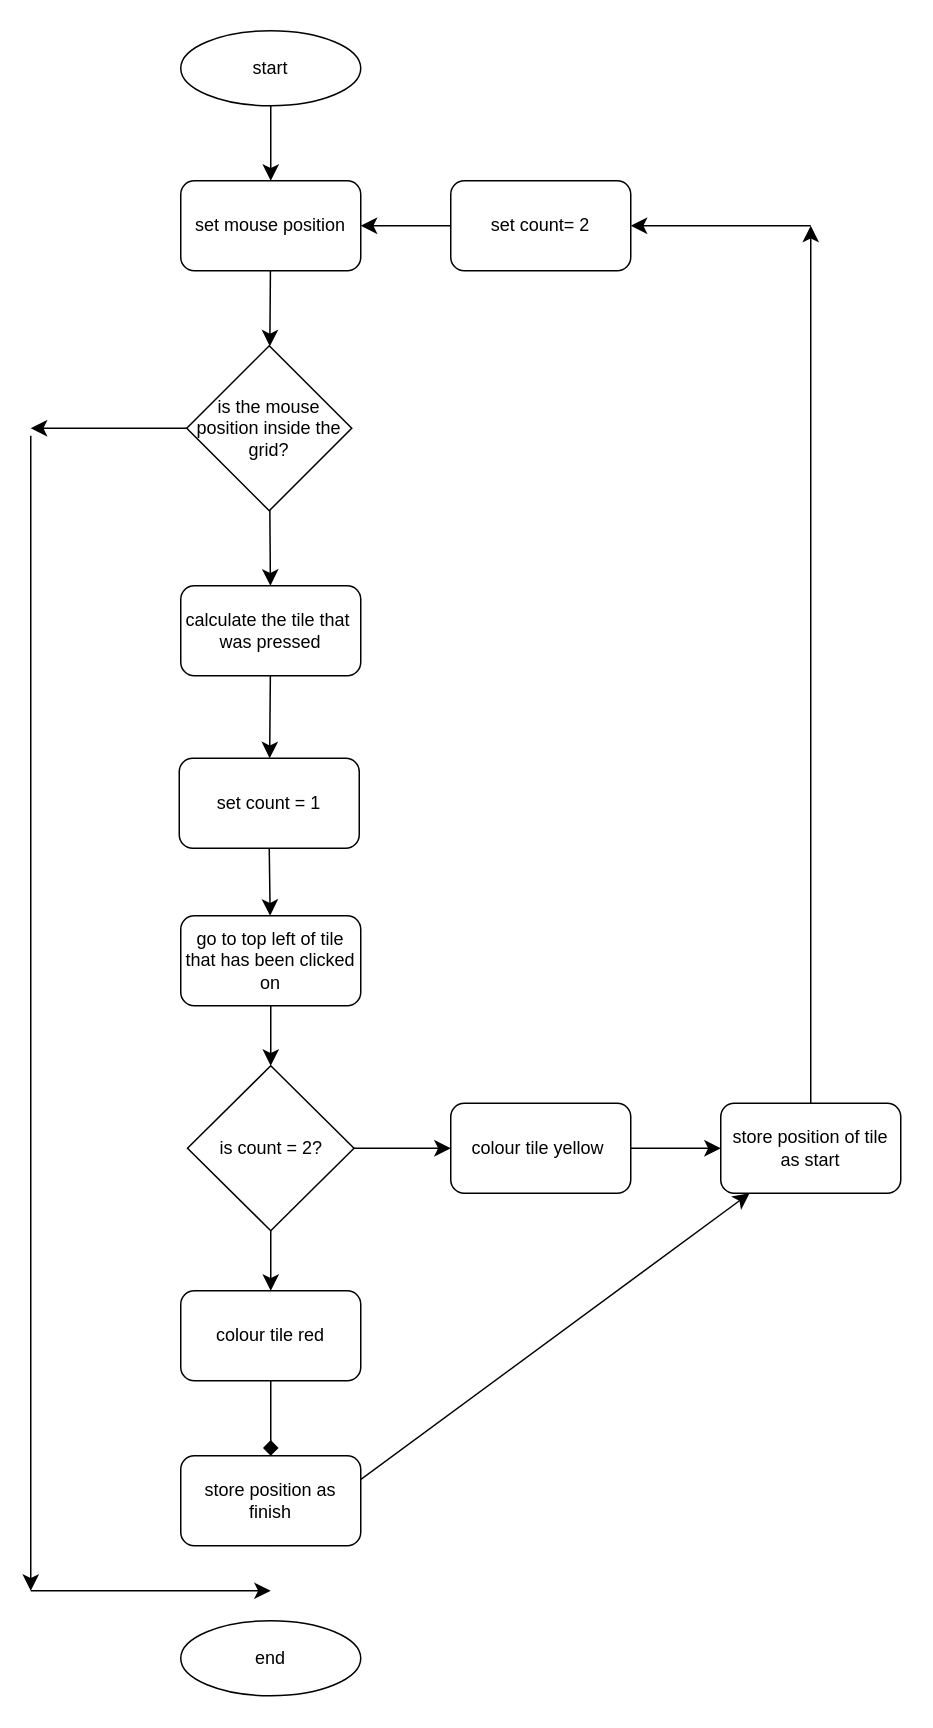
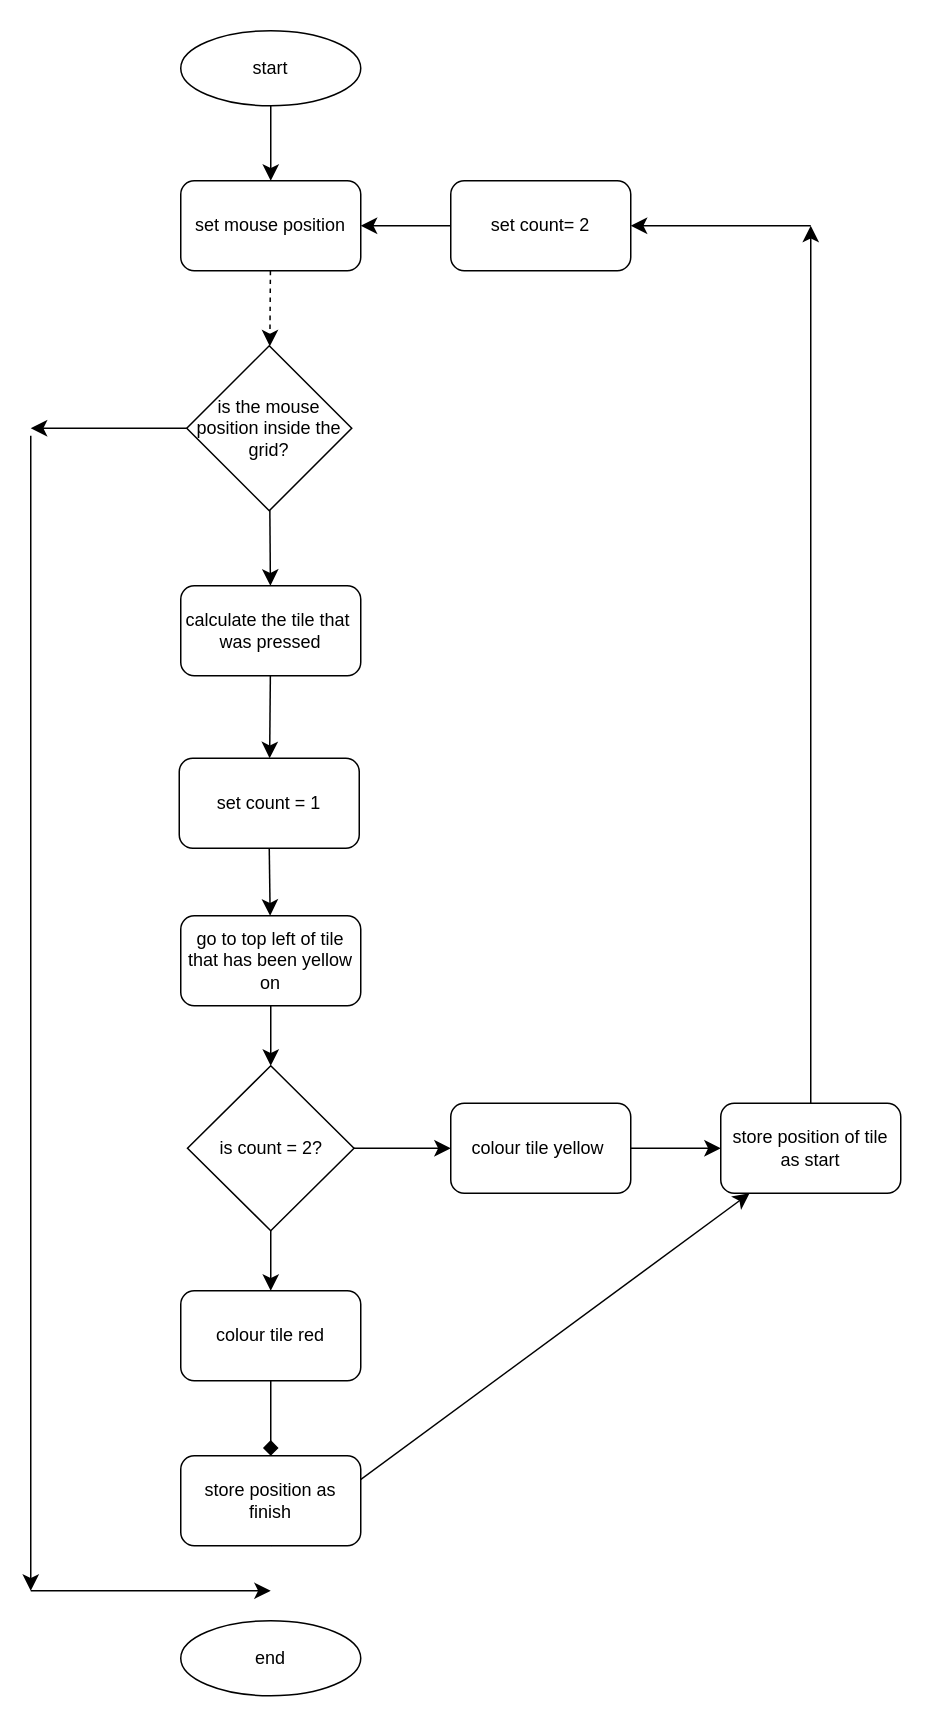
  <mxCell id="0" />
  <mxCell id="1" parent="0" />
  <mxCell id="2" style="edgeStyle=none;curved=1;rounded=0;orthogonalLoop=1;jettySize=auto;html=1;exitX=0.5;exitY=1;exitDx=0;exitDy=0;entryX=0.5;entryY=0;entryDx=0;entryDy=0;fontSize=12;startSize=8;endSize=8;" edge="1" parent="1" source="3" target="5"><mxGeometry relative="1" as="geometry" /></mxCell>
  <mxCell id="3" value="start" style="ellipse;whiteSpace=wrap;html=1;" vertex="1" parent="1"><mxGeometry x="120" y="20" width="120" height="50" as="geometry" /></mxCell>
- <mxCell id="4" style="edgeStyle=none;curved=1;rounded=0;orthogonalLoop=1;jettySize=auto;html=1;fontSize=12;startSize=8;endSize=8;" edge="1" parent="1" source="5" target="8"><mxGeometry relative="1" as="geometry" /></mxCell>
+ <mxCell id="4" style="edgeStyle=none;curved=1;rounded=0;orthogonalLoop=1;jettySize=auto;html=1;fontSize=12;startSize=8;endSize=8;dashed=1;" edge="1" parent="1" source="5" target="8"><mxGeometry relative="1" as="geometry" /></mxCell>
  <mxCell id="5" value="set mouse position" style="rounded=1;whiteSpace=wrap;html=1;" vertex="1" parent="1"><mxGeometry x="120" y="120" width="120" height="60" as="geometry" /></mxCell>
  <mxCell id="6" style="edgeStyle=none;curved=1;rounded=0;orthogonalLoop=1;jettySize=auto;html=1;fontSize=12;startSize=8;endSize=8;" edge="1" parent="1" source="8" target="10"><mxGeometry relative="1" as="geometry" /></mxCell>
  <mxCell id="7" style="edgeStyle=none;curved=1;rounded=0;orthogonalLoop=1;jettySize=auto;html=1;exitX=0;exitY=0.5;exitDx=0;exitDy=0;fontSize=12;startSize=8;endSize=8;" edge="1" parent="1" source="8"><mxGeometry relative="1" as="geometry"><mxPoint x="20" y="285" as="targetPoint" /></mxGeometry></mxCell>
  <mxCell id="8" value="is the mouse position inside the grid?" style="rhombus;whiteSpace=wrap;html=1;" vertex="1" parent="1"><mxGeometry x="124" y="230" width="110" height="110" as="geometry" /></mxCell>
  <mxCell id="9" style="edgeStyle=none;curved=1;rounded=0;orthogonalLoop=1;jettySize=auto;html=1;fontSize=12;startSize=8;endSize=8;" edge="1" parent="1" source="10" target="15"><mxGeometry relative="1" as="geometry" /></mxCell>
  <mxCell id="10" value="calculate the tile that&amp;nbsp; was pressed" style="rounded=1;whiteSpace=wrap;html=1;" vertex="1" parent="1"><mxGeometry x="120" y="390" width="120" height="60" as="geometry" /></mxCell>
  <mxCell id="11" style="edgeStyle=none;curved=1;rounded=0;orthogonalLoop=1;jettySize=auto;html=1;exitX=1;exitY=0.5;exitDx=0;exitDy=0;fontSize=12;startSize=8;endSize=8;" edge="1" parent="1" source="13" target="19"><mxGeometry relative="1" as="geometry" /></mxCell>
  <mxCell id="12" style="edgeStyle=none;curved=1;rounded=0;orthogonalLoop=1;jettySize=auto;html=1;exitX=0.5;exitY=1;exitDx=0;exitDy=0;fontSize=12;startSize=8;endSize=8;" edge="1" parent="1" source="13" target="23"><mxGeometry relative="1" as="geometry" /></mxCell>
  <mxCell id="13" value="is count = 2?" style="rhombus;whiteSpace=wrap;html=1;" vertex="1" parent="1"><mxGeometry x="124.5" y="710" width="111" height="110" as="geometry" /></mxCell>
  <mxCell id="14" style="edgeStyle=none;curved=1;rounded=0;orthogonalLoop=1;jettySize=auto;html=1;exitX=0.5;exitY=1;exitDx=0;exitDy=0;fontSize=12;startSize=8;endSize=8;" edge="1" parent="1" source="15" target="17"><mxGeometry relative="1" as="geometry" /></mxCell>
  <mxCell id="15" value="set count = 1" style="rounded=1;whiteSpace=wrap;html=1;" vertex="1" parent="1"><mxGeometry x="119" y="505" width="120" height="60" as="geometry" /></mxCell>
  <mxCell id="16" style="edgeStyle=none;curved=1;rounded=0;orthogonalLoop=1;jettySize=auto;html=1;fontSize=12;startSize=8;endSize=8;" edge="1" parent="1" source="17" target="13"><mxGeometry relative="1" as="geometry" /></mxCell>
- <mxCell id="17" value="go to top left of tile that has been clicked on" style="rounded=1;whiteSpace=wrap;html=1;" vertex="1" parent="1"><mxGeometry x="120" y="610" width="120" height="60" as="geometry" /></mxCell>
+ <mxCell id="17" value="go to top left of tile that has been yellow on" style="rounded=1;whiteSpace=wrap;html=1;" vertex="1" parent="1"><mxGeometry x="120" y="610" width="120" height="60" as="geometry" /></mxCell>
  <mxCell id="18" style="edgeStyle=none;curved=1;rounded=0;orthogonalLoop=1;jettySize=auto;html=1;entryX=0;entryY=0.5;entryDx=0;entryDy=0;fontSize=12;startSize=8;endSize=8;" edge="1" parent="1" source="19" target="21"><mxGeometry relative="1" as="geometry" /></mxCell>
  <mxCell id="19" value="colour tile yellow&amp;nbsp;" style="rounded=1;whiteSpace=wrap;html=1;" vertex="1" parent="1"><mxGeometry x="300" y="735" width="120" height="60" as="geometry" /></mxCell>
  <mxCell id="20" style="edgeStyle=none;curved=1;rounded=0;orthogonalLoop=1;jettySize=auto;html=1;fontSize=12;startSize=8;endSize=8;" edge="1" parent="1" source="21"><mxGeometry relative="1" as="geometry"><mxPoint x="540" y="150" as="targetPoint" /></mxGeometry></mxCell>
  <mxCell id="21" value="store position of tile as start" style="rounded=1;whiteSpace=wrap;html=1;" vertex="1" parent="1"><mxGeometry x="480" y="735" width="120" height="60" as="geometry" /></mxCell>
  <mxCell id="22" style="edgeStyle=none;curved=1;rounded=0;orthogonalLoop=1;jettySize=auto;html=1;exitX=0.5;exitY=1;exitDx=0;exitDy=0;fontSize=12;startSize=8;endSize=8;endArrow=diamond;" edge="1" parent="1" source="23" target="25"><mxGeometry relative="1" as="geometry" /></mxCell>
  <mxCell id="23" value="colour tile red" style="rounded=1;whiteSpace=wrap;html=1;" vertex="1" parent="1"><mxGeometry x="120" y="860" width="120" height="60" as="geometry" /></mxCell>
  <mxCell id="24" style="edgeStyle=none;curved=1;rounded=0;orthogonalLoop=1;jettySize=auto;html=1;exitX=0.5;exitY=1;exitDx=0;exitDy=0;fontSize=12;startSize=8;endSize=8;" edge="1" parent="1" source="25" target="21"><mxGeometry relative="1" as="geometry" /></mxCell>
  <mxCell id="25" value="store position as finish" style="rounded=1;whiteSpace=wrap;html=1;" vertex="1" parent="1"><mxGeometry x="120" y="970" width="120" height="60" as="geometry" /></mxCell>
  <mxCell id="26" style="edgeStyle=none;curved=1;rounded=0;orthogonalLoop=1;jettySize=auto;html=1;fontSize=12;startSize=8;endSize=8;" edge="1" parent="1" source="27" target="5"><mxGeometry relative="1" as="geometry" /></mxCell>
  <mxCell id="27" value="set count= 2" style="rounded=1;whiteSpace=wrap;html=1;" vertex="1" parent="1"><mxGeometry x="300" y="120" width="120" height="60" as="geometry" /></mxCell>
  <mxCell id="28" value="" style="endArrow=classic;html=1;rounded=0;fontSize=12;startSize=8;endSize=8;curved=1;entryX=1;entryY=0.5;entryDx=0;entryDy=0;" edge="1" parent="1" target="27"><mxGeometry width="50" height="50" relative="1" as="geometry"><mxPoint x="540" y="150" as="sourcePoint" /><mxPoint x="340" y="480" as="targetPoint" /></mxGeometry></mxCell>
  <mxCell id="29" value="" style="endArrow=classic;html=1;rounded=0;fontSize=12;startSize=8;endSize=8;curved=1;" edge="1" parent="1"><mxGeometry width="50" height="50" relative="1" as="geometry"><mxPoint x="20" y="290" as="sourcePoint" /><mxPoint x="20" y="1060" as="targetPoint" /></mxGeometry></mxCell>
  <mxCell id="30" value="end" style="ellipse;whiteSpace=wrap;html=1;" vertex="1" parent="1"><mxGeometry x="120" y="1080" width="120" height="50" as="geometry" /></mxCell>
  <mxCell id="31" value="" style="endArrow=classic;html=1;rounded=0;fontSize=12;startSize=8;endSize=8;curved=1;" edge="1" parent="1"><mxGeometry width="50" height="50" relative="1" as="geometry"><mxPoint x="20" y="1060" as="sourcePoint" /><mxPoint x="180" y="1060" as="targetPoint" /></mxGeometry></mxCell>
